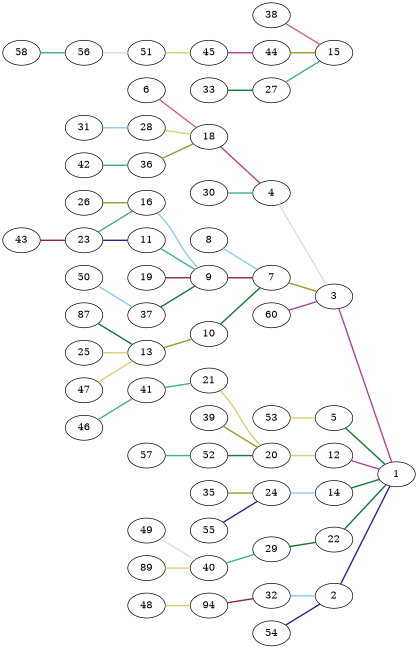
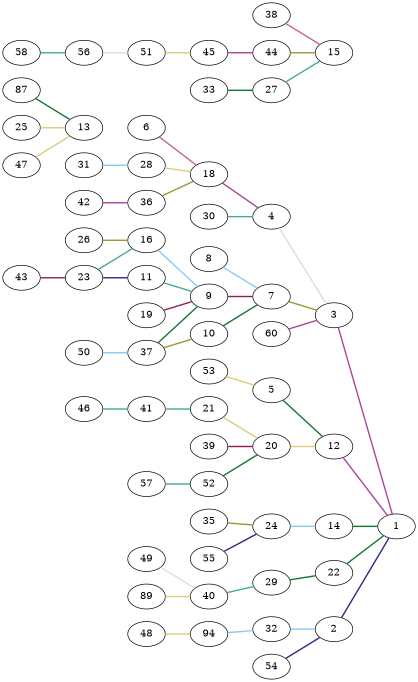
  graph {
    rankdir=LR
    edge [color="#117733" style=bold]
    2
    1
    3
    4
    5
    6
    18
    7
    8
    9
    10
    11
    12
    13
    14
    16
    n17 [label=87]
    19
    20
    21
    22
    23
    24
    25
    26
    27
    15
    28
    29
    30
    31
    32
    33
    n34 [label=94]
    35
    36
    37
    38
    39
    40
    41
    42
    43
    44
    45
    46
    47
    48
    49
    50
    51
    52
    53
    54
    55
    56
    57
    58
    n59 [label=89]
    60
    2 -- 1 [color="#332288"]
    3 -- 1 [color="#AA4499"]
    4 -- 3 [color="#DDDDDD"]
-   5 -- 1
+   5 -- 12
    6 -- 18 [color="#CC6677"]
    18 -- 4 [color="#AA4499"]
    7 -- 3 [color="#999933"]
    8 -- 7 [color="#88CCEE"]
    9 -- 7 [color="#882255"]
    10 -- 7
    11 -- 9 [color="#44AA99"]
    12 -- 1 [color="#AA4499"]
-   13 -- 10 [color="#999933"]
+   37 -- 10 [color="#999933"]
    14 -- 1
    16 -- 9 [color="#88CCEE"]
    n17 -- 13
    19 -- 9 [color="#882255"]
    20 -- 12 [color="#DDCC77"]
    21 -- 20 [color="#DDCC77"]
    22 -- 1
    23 -- 11 [color="#332288"]
    23 -- 16 [color="#44AA99"]
    24 -- 14 [color="#88CCEE"]
    25 -- 13 [color="#DDCC77"]
    26 -- 16 [color="#999933"]
    27 -- 15 [color="#44AA99"]
    28 -- 18 [color="#DDCC77"]
    29 -- 22
    30 -- 4 [color="#44AA99"]
    31 -- 28 [color="#88CCEE"]
    32 -- 2 [color="#88CCEE"]
    33 -- 27
-   n34 -- 32 [color="#882255"]
+   n34 -- 32 [color="#88CCEE"]
    35 -- 24 [color="#999933"]
    36 -- 18 [color="#999933"]
    37 -- 9
    38 -- 15 [color="#CC6677"]
-   39 -- 20 [color="#999933"]
+   39 -- 20 [color="#882255"]
    40 -- 29 [color="#44AA99"]
    41 -- 21 [color="#44AA99"]
-   42 -- 36 [color="#44AA99"]
+   42 -- 36 [color="#AA4499"]
    43 -- 23 [color="#882255"]
    44 -- 15 [color="#999933"]
    45 -- 44 [color="#AA4499"]
    46 -- 41 [color="#44AA99"]
    47 -- 13 [color="#DDCC77"]
    48 -- n34 [color="#DDCC77"]
    49 -- 40 [color="#DDDDDD"]
    50 -- 37 [color="#88CCEE"]
    51 -- 45 [color="#DDCC77"]
    52 -- 20
    53 -- 5 [color="#DDCC77"]
    54 -- 2 [color="#332288"]
    55 -- 24 [color="#332288"]
    56 -- 51 [color="#DDDDDD"]
    57 -- 52 [color="#44AA99"]
    58 -- 56 [color="#44AA99"]
    n59 -- 40 [color="#DDCC77"]
    60 -- 3 [color="#AA4499"]
  }
